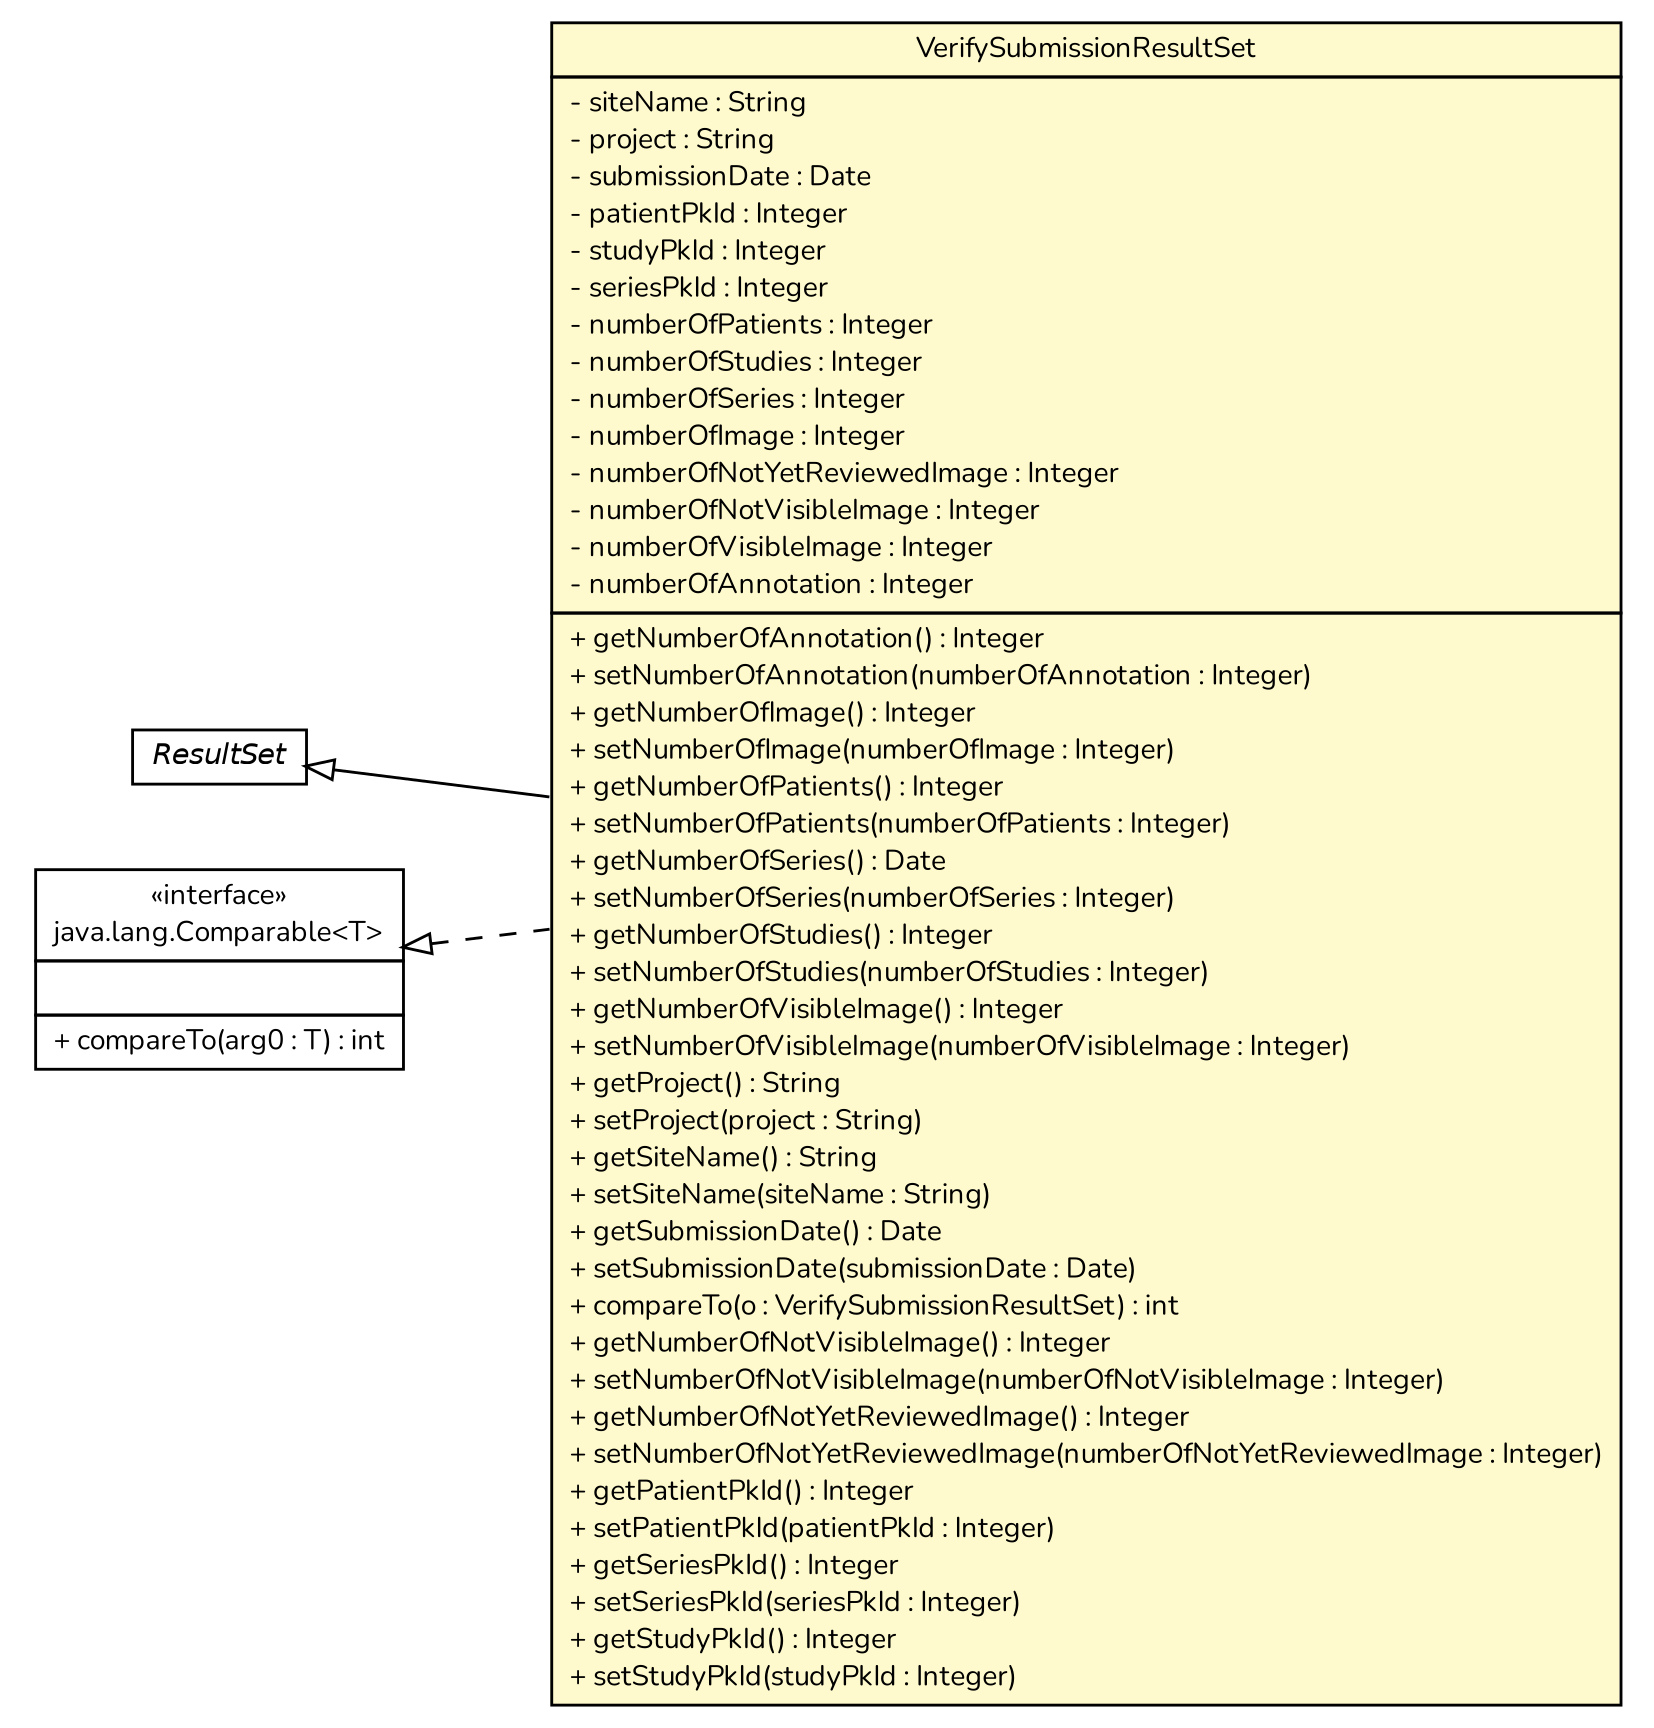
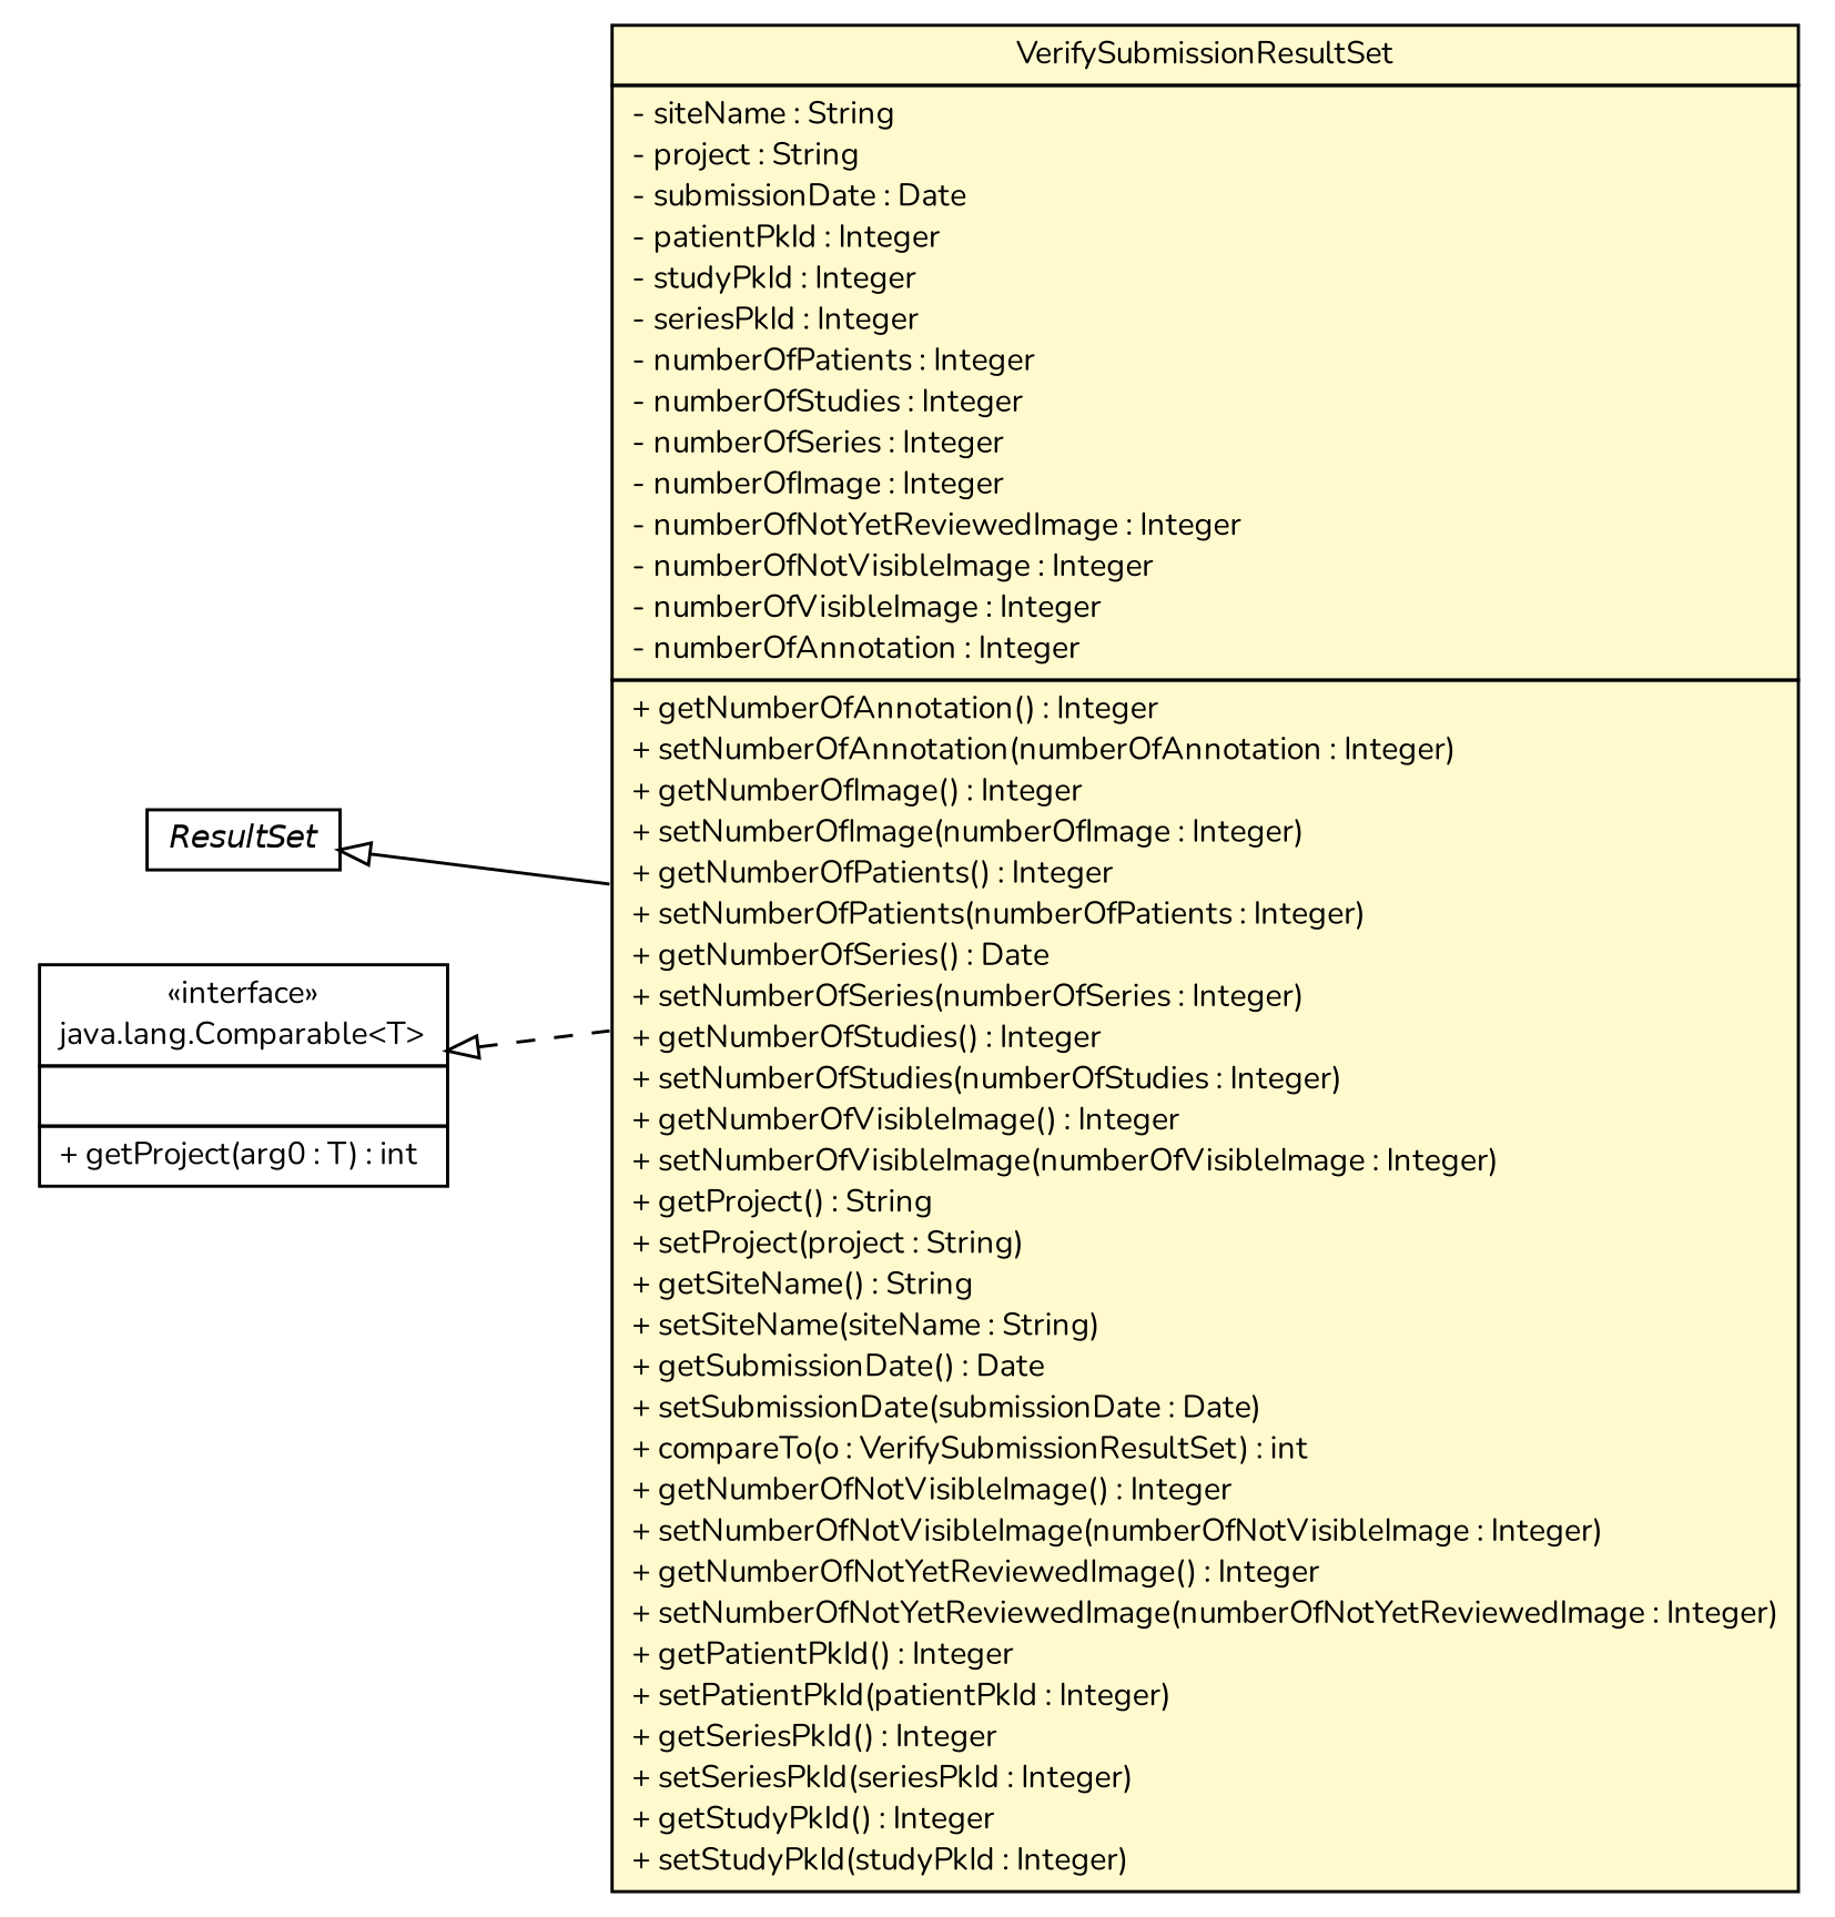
  digraph {
    fontname=Nunito
    rankdir=LR
    node [fontcolor=black fontname=Nunito fontsize=10.0 shape=plaintext]
    edge [arrowtail=empty dir=back fontname=Nunito fontsize=10 headport=p labelfontname=Helvetica labelfontsize=10 tailport=p]
    n1 [label=<<table border="0" cellborder="1" cellspacing="0" cellpadding="2" port="p" href="./ResultSet.html"> 		<tr><td><table border="0" cellspacing="0" cellpadding="1"> 			<tr><td><font face="Helvetica-Oblique"> ResultSet </font></td></tr> 		</table></td></tr> 		</table>>]
    n2 [label=<<table border="0" cellborder="1" cellspacing="0" cellpadding="2" port="p" bgcolor="lemonChiffon" href="./VerifySubmissionResultSet.html"> 		<tr><td><table border="0" cellspacing="0" cellpadding="1"> 			<tr><td> VerifySubmissionResultSet </td></tr> 		</table></td></tr> 		<tr><td><table border="0" cellspacing="0" cellpadding="1"> 			<tr><td align="left"> - siteName : String </td></tr> 			<tr><td align="left"> - project : String </td></tr> 			<tr><td align="left"> - submissionDate : Date </td></tr> 			<tr><td align="left"> - patientPkId : Integer </td></tr> 			<tr><td align="left"> - studyPkId : Integer </td></tr> 			<tr><td align="left"> - seriesPkId : Integer </td></tr> 			<tr><td align="left"> - numberOfPatients : Integer </td></tr> 			<tr><td align="left"> - numberOfStudies : Integer </td></tr> 			<tr><td align="left"> - numberOfSeries : Integer </td></tr> 			<tr><td align="left"> - numberOfImage : Integer </td></tr> 			<tr><td align="left"> - numberOfNotYetReviewedImage : Integer </td></tr> 			<tr><td align="left"> - numberOfNotVisibleImage : Integer </td></tr> 			<tr><td align="left"> - numberOfVisibleImage : Integer </td></tr> 			<tr><td align="left"> - numberOfAnnotation : Integer </td></tr> 		</table></td></tr> 		<tr><td><table border="0" cellspacing="0" cellpadding="1"> 			<tr><td align="left"> + getNumberOfAnnotation() : Integer </td></tr> 			<tr><td align="left"> + setNumberOfAnnotation(numberOfAnnotation : Integer) </td></tr> 			<tr><td align="left"> + getNumberOfImage() : Integer </td></tr> 			<tr><td align="left"> + setNumberOfImage(numberOfImage : Integer) </td></tr> 			<tr><td align="left"> + getNumberOfPatients() : Integer </td></tr> 			<tr><td align="left"> + setNumberOfPatients(numberOfPatients : Integer) </td></tr> 			<tr><td align="left"> + getNumberOfSeries() : Date </td></tr> 			<tr><td align="left"> + setNumberOfSeries(numberOfSeries : Integer) </td></tr> 			<tr><td align="left"> + getNumberOfStudies() : Integer </td></tr> 			<tr><td align="left"> + setNumberOfStudies(numberOfStudies : Integer) </td></tr> 			<tr><td align="left"> + getNumberOfVisibleImage() : Integer </td></tr> 			<tr><td align="left"> + setNumberOfVisibleImage(numberOfVisibleImage : Integer) </td></tr> 			<tr><td align="left"> + getProject() : String </td></tr> 			<tr><td align="left"> + setProject(project : String) </td></tr> 			<tr><td align="left"> + getSiteName() : String </td></tr> 			<tr><td align="left"> + setSiteName(siteName : String) </td></tr> 			<tr><td align="left"> + getSubmissionDate() : Date </td></tr> 			<tr><td align="left"> + setSubmissionDate(submissionDate : Date) </td></tr> 			<tr><td align="left"> + compareTo(o : VerifySubmissionResultSet) : int </td></tr> 			<tr><td align="left"> + getNumberOfNotVisibleImage() : Integer </td></tr> 			<tr><td align="left"> + setNumberOfNotVisibleImage(numberOfNotVisibleImage : Integer) </td></tr> 			<tr><td align="left"> + getNumberOfNotYetReviewedImage() : Integer </td></tr> 			<tr><td align="left"> + setNumberOfNotYetReviewedImage(numberOfNotYetReviewedImage : Integer) </td></tr> 			<tr><td align="left"> + getPatientPkId() : Integer </td></tr> 			<tr><td align="left"> + setPatientPkId(patientPkId : Integer) </td></tr> 			<tr><td align="left"> + getSeriesPkId() : Integer </td></tr> 			<tr><td align="left"> + setSeriesPkId(seriesPkId : Integer) </td></tr> 			<tr><td align="left"> + getStudyPkId() : Integer </td></tr> 			<tr><td align="left"> + setStudyPkId(studyPkId : Integer) </td></tr> 		</table></td></tr> 		</table>>]
-   n3 [label=<<table border="0" cellborder="1" cellspacing="0" cellpadding="2" port="p" href="http://java.sun.com/j2se/1.4.2/docs/api/java/lang/Comparable.html"> 		<tr><td><table border="0" cellspacing="0" cellpadding="1"> 			<tr><td> &laquo;interface&raquo; </td></tr> 			<tr><td> java.lang.Comparable&lt;T&gt; </td></tr> 		</table></td></tr> 		<tr><td><table border="0" cellspacing="0" cellpadding="1"> 			<tr><td align="left">  </td></tr> 		</table></td></tr> 		<tr><td><table border="0" cellspacing="0" cellpadding="1"> 			<tr><td align="left"> + compareTo(arg0 : T) : int </td></tr> 		</table></td></tr> 		</table>>]
+   n3 [label=<<table border="0" cellborder="1" cellspacing="0" cellpadding="2" port="p" href="http://java.sun.com/j2se/1.4.2/docs/api/java/lang/Comparable.html"> 		<tr><td><table border="0" cellspacing="0" cellpadding="1"> 			<tr><td> &laquo;interface&raquo; </td></tr> 			<tr><td> java.lang.Comparable&lt;T&gt; </td></tr> 		</table></td></tr> 		<tr><td><table border="0" cellspacing="0" cellpadding="1"> 			<tr><td align="left">  </td></tr> 		</table></td></tr> 		<tr><td><table border="0" cellspacing="0" cellpadding="1"> 			<tr><td align="left"> + getProject(arg0 : T) : int </td></tr> 		</table></td></tr> 		</table>>]
    n1 -> n2
    n3 -> n2 [style=dashed]
  }
